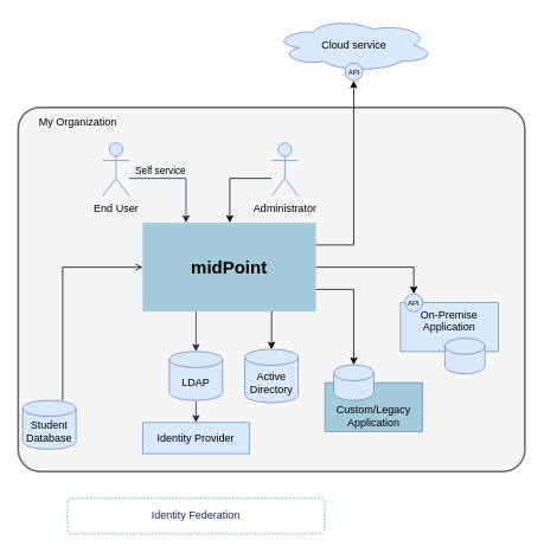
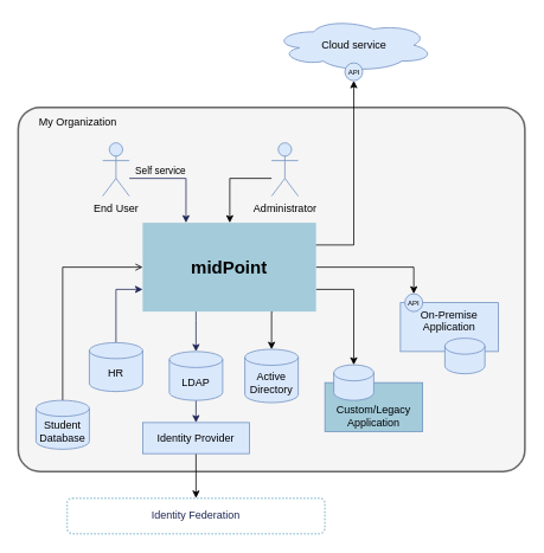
  <mxCell id="0" />
  <mxCell id="1" parent="0" />
  <mxCell id="2" value="Cloud service" style="ellipse;shape=cloud;whiteSpace=wrap;html=1;fillColor=#dae8fc;strokeColor=#6c8ebf;" vertex="1" parent="1"><mxGeometry x="307.5" y="20" width="180" height="60" as="geometry" /></mxCell>
  <mxCell id="3" value="&lt;font color=&quot;#000000&quot;&gt;&amp;nbsp; My Organization&lt;/font&gt;" style="rounded=1;whiteSpace=wrap;html=1;fontColor=#333333;strokeWidth=2;align=left;verticalAlign=top;spacingLeft=15;fillColor=#f5f5f5;spacingTop=3;arcSize=6;strokeColor=#666666;" parent="1" vertex="1"><mxGeometry x="20" y="120" width="570" height="410" as="geometry" /></mxCell>
  <mxCell id="4" style="edgeStyle=orthogonalEdgeStyle;rounded=0;orthogonalLoop=1;jettySize=auto;html=1;exitX=0.75;exitY=1;exitDx=0;exitDy=0;entryX=0.5;entryY=0;entryDx=0;entryDy=0;entryPerimeter=0;" edge="1" parent="1" source="7" target="20"><mxGeometry relative="1" as="geometry"><Array as="points"><mxPoint x="305" y="350" /></Array></mxGeometry></mxCell>
  <mxCell id="5" style="edgeStyle=orthogonalEdgeStyle;rounded=0;orthogonalLoop=1;jettySize=auto;html=1;entryX=0.5;entryY=0;entryDx=0;entryDy=0;exitX=1;exitY=0.75;exitDx=0;exitDy=0;entryPerimeter=0;" edge="1" parent="1" source="7" target="22"><mxGeometry relative="1" as="geometry" /></mxCell>
  <mxCell id="6" style="edgeStyle=orthogonalEdgeStyle;rounded=0;orthogonalLoop=1;jettySize=auto;html=1;entryX=0.5;entryY=0;entryDx=0;entryDy=0;fontSize=8;" edge="1" parent="1" source="7" target="29"><mxGeometry relative="1" as="geometry" /></mxCell>
  <mxCell id="7" value="&lt;font size=&quot;1&quot;&gt;&lt;b style=&quot;font-size: 20px&quot;&gt;midPoint&lt;/b&gt;&lt;/font&gt;" style="rounded=0;whiteSpace=wrap;html=1;fillColor=#A3CBDA;strokeColor=none;gradientColor=none;gradientDirection=south;" parent="1" vertex="1"><mxGeometry x="160" y="250" width="195" height="100" as="geometry" /></mxCell>
  <mxCell id="8" style="edgeStyle=orthogonalEdgeStyle;rounded=0;orthogonalLoop=1;jettySize=auto;html=1;entryX=0.5;entryY=0;entryDx=0;entryDy=0;strokeColor=#1f2756;entryPerimeter=0;" parent="1" source="7" edge="1" target="16"><mxGeometry relative="1" as="geometry"><mxPoint x="220" y="360" as="sourcePoint" /><mxPoint x="488.75" y="270" as="targetPoint" /><Array as="points"><mxPoint x="220" y="360" /><mxPoint x="220" y="360" /></Array></mxGeometry></mxCell>
  <mxCell id="9" style="edgeStyle=orthogonalEdgeStyle;rounded=0;orthogonalLoop=1;jettySize=auto;html=1;entryX=0.25;entryY=0;entryDx=0;entryDy=0;strokeColor=#1f2756;" parent="1" source="17" edge="1" target="7"><mxGeometry relative="1" as="geometry"><mxPoint x="486" y="435" as="sourcePoint" /><mxPoint x="663" y="260" as="targetPoint" /><Array as="points"><mxPoint x="209" y="200" /></Array></mxGeometry></mxCell>
  <mxCell id="10" value="Self service" style="edgeLabel;html=1;align=center;verticalAlign=middle;resizable=0;points=[];labelBackgroundColor=none;" vertex="1" connectable="0" parent="9"><mxGeometry x="-0.133" y="5" relative="1" as="geometry"><mxPoint x="-15" y="-5" as="offset" /></mxGeometry></mxCell>
  <mxCell id="11" style="edgeStyle=orthogonalEdgeStyle;rounded=0;orthogonalLoop=1;jettySize=auto;html=1;strokeColor=#1F2756;exitX=0.5;exitY=1;exitDx=0;exitDy=0;exitPerimeter=0;entryX=0.5;entryY=0;entryDx=0;entryDy=0;" parent="1" source="16" target="26" edge="1"><mxGeometry relative="1" as="geometry"><mxPoint x="486" y="480" as="sourcePoint" /><mxPoint x="220" y="470" as="targetPoint" /><Array as="points" /></mxGeometry></mxCell>
  <mxCell id="12" value="&lt;span style=&quot;color: rgb(31 , 39 , 86)&quot;&gt;&lt;font style=&quot;font-size: 12px&quot;&gt;Identity Federation&lt;/font&gt;&lt;/span&gt;" style="rounded=1;whiteSpace=wrap;html=1;dashed=1;strokeColor=#A3CBDA;fillColor=none;strokeWidth=2;dashPattern=1 1;" parent="1" vertex="1"><mxGeometry x="75" y="560" width="290" height="40" as="geometry" /></mxCell>
+ <mxCell id="13" value="" style="edgeStyle=orthogonalEdgeStyle;rounded=0;orthogonalLoop=1;jettySize=auto;html=1;strokeColor=#1f2756;endArrow=classic;endFill=1;entryX=0;entryY=0.75;entryDx=0;entryDy=0;exitX=0.5;exitY=0;exitDx=0;exitDy=0;exitPerimeter=0;" parent="1" target="7" edge="1" source="15"><mxGeometry relative="1" as="geometry"><mxPoint x="164" y="400" as="targetPoint" /><mxPoint x="-90" y="100" as="sourcePoint" /></mxGeometry></mxCell>
  <mxCell id="14" style="edgeStyle=orthogonalEdgeStyle;rounded=0;orthogonalLoop=1;jettySize=auto;html=1;exitX=1;exitY=0.25;exitDx=0;exitDy=0;entryX=0.5;entryY=1;entryDx=0;entryDy=0;" parent="1" target="30" edge="1" source="7"><mxGeometry relative="1" as="geometry"><mxPoint x="328" y="575" as="sourcePoint" /><mxPoint x="431" y="80" as="targetPoint" /></mxGeometry></mxCell>
+ <mxCell id="15" value="HR" style="shape=cylinder3;whiteSpace=wrap;html=1;boundedLbl=1;backgroundOutline=1;size=9;fillColor=#dae8fc;strokeColor=#6c8ebf;" vertex="1" parent="1"><mxGeometry x="100" y="385" width="60" height="55" as="geometry" /></mxCell>
  <mxCell id="16" value="LDAP" style="shape=cylinder3;whiteSpace=wrap;html=1;boundedLbl=1;backgroundOutline=1;size=9;fillColor=#dae8fc;strokeColor=#6c8ebf;" vertex="1" parent="1"><mxGeometry x="190" y="395" width="60" height="55" as="geometry" /></mxCell>
  <mxCell id="17" value="End User" style="shape=umlActor;verticalLabelPosition=bottom;verticalAlign=top;html=1;outlineConnect=0;fillColor=#dae8fc;strokeColor=#6c8ebf;" vertex="1" parent="1"><mxGeometry x="115" y="160" width="30" height="60" as="geometry" /></mxCell>
  <mxCell id="18" style="edgeStyle=orthogonalEdgeStyle;rounded=0;orthogonalLoop=1;jettySize=auto;html=1;" edge="1" parent="1" source="19" target="7"><mxGeometry relative="1" as="geometry"><Array as="points"><mxPoint x="258" y="200" /></Array></mxGeometry></mxCell>
  <mxCell id="19" value="Administrator" style="shape=umlActor;verticalLabelPosition=bottom;verticalAlign=top;html=1;outlineConnect=0;fillColor=#dae8fc;strokeColor=#6c8ebf;" vertex="1" parent="1"><mxGeometry x="305" y="160" width="30" height="60" as="geometry" /></mxCell>
  <mxCell id="20" value="Active&lt;br&gt;Directory" style="shape=cylinder3;whiteSpace=wrap;html=1;boundedLbl=1;backgroundOutline=1;size=9;fillColor=#dae8fc;strokeColor=#6c8ebf;" vertex="1" parent="1"><mxGeometry x="275" y="392.5" width="60" height="60" as="geometry" /></mxCell>
  <mxCell id="21" value="Custom/Legacy Application" style="rounded=0;whiteSpace=wrap;html=1;labelBackgroundColor=none;fillColor=#a3cbda;strokeColor=#6c8ebf;verticalAlign=bottom;" vertex="1" parent="1"><mxGeometry x="365" y="430" width="110" height="55" as="geometry" /></mxCell>
  <mxCell id="22" value="" style="shape=cylinder3;whiteSpace=wrap;html=1;boundedLbl=1;backgroundOutline=1;size=9;fillColor=#dae8fc;strokeColor=#6c8ebf;" vertex="1" parent="1"><mxGeometry x="375" y="410" width="45" height="40" as="geometry" /></mxCell>
  <mxCell id="23" style="edgeStyle=orthogonalEdgeStyle;rounded=0;orthogonalLoop=1;jettySize=auto;html=1;entryX=0;entryY=0.5;entryDx=0;entryDy=0;endArrow=open;" edge="1" parent="1" source="24" target="7"><mxGeometry relative="1" as="geometry"><Array as="points"><mxPoint x="70" y="300" /></Array></mxGeometry></mxCell>
- <mxCell id="24" value="Student&lt;br&gt;Database" style="shape=cylinder3;whiteSpace=wrap;html=1;boundedLbl=1;backgroundOutline=1;size=9;fillColor=#dae8fc;strokeColor=#6c8ebf;" vertex="1" parent="1"><mxGeometry x="25" y="450" width="60" height="55" as="geometry" /></mxCell>
+ <mxCell id="24" value="Student&lt;br&gt;Database" style="shape=cylinder3;whiteSpace=wrap;html=1;boundedLbl=1;backgroundOutline=1;size=9;fillColor=#dae8fc;strokeColor=#6c8ebf;" vertex="1" parent="1"><mxGeometry x="40" y="450" width="60" height="55" as="geometry" /></mxCell>
+ <mxCell id="25" style="edgeStyle=orthogonalEdgeStyle;rounded=0;orthogonalLoop=1;jettySize=auto;html=1;fontSize=8;" edge="1" parent="1" source="26" target="12"><mxGeometry relative="1" as="geometry" /></mxCell>
  <mxCell id="26" value="&lt;span&gt;Identity Provider&lt;/span&gt;" style="rounded=0;whiteSpace=wrap;html=1;labelBackgroundColor=none;fillColor=#dae8fc;strokeColor=#6c8ebf;" vertex="1" parent="1"><mxGeometry x="160" y="475" width="120" height="35" as="geometry" /></mxCell>
  <mxCell id="27" value="On-Premise&lt;br&gt;Application" style="rounded=0;whiteSpace=wrap;html=1;labelBackgroundColor=none;fillColor=#dae8fc;strokeColor=#6c8ebf;verticalAlign=top;" vertex="1" parent="1"><mxGeometry x="450" y="340" width="110" height="55" as="geometry" /></mxCell>
  <mxCell id="28" value="" style="shape=cylinder3;whiteSpace=wrap;html=1;boundedLbl=1;backgroundOutline=1;size=9;fillColor=#dae8fc;strokeColor=#6c8ebf;" vertex="1" parent="1"><mxGeometry x="500" y="380" width="45" height="40" as="geometry" /></mxCell>
  <mxCell id="29" value="&lt;font style=&quot;font-size: 8px;&quot;&gt;API&lt;/font&gt;" style="ellipse;whiteSpace=wrap;html=1;aspect=fixed;labelBackgroundColor=none;fillColor=#dae8fc;strokeColor=#6c8ebf;verticalAlign=middle;fontSize=8;" vertex="1" parent="1"><mxGeometry x="455" y="330" width="20" height="20" as="geometry" /></mxCell>
  <mxCell id="30" value="&lt;font style=&quot;font-size: 8px;&quot;&gt;API&lt;/font&gt;" style="ellipse;whiteSpace=wrap;html=1;aspect=fixed;labelBackgroundColor=none;fillColor=#dae8fc;strokeColor=#6c8ebf;verticalAlign=middle;fontSize=8;" vertex="1" parent="1"><mxGeometry x="387.5" y="70" width="20" height="20" as="geometry" /></mxCell>
